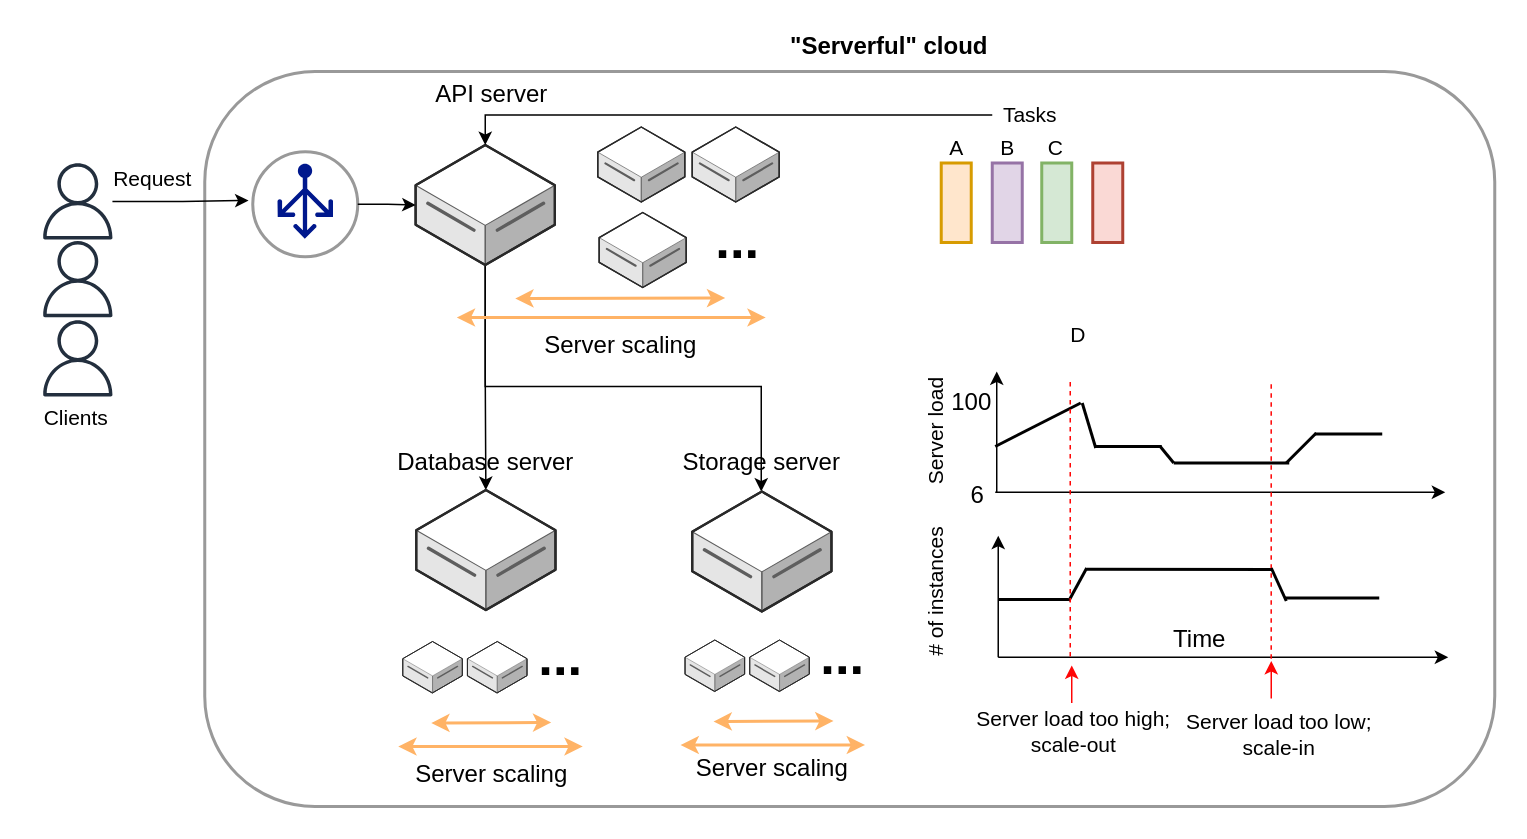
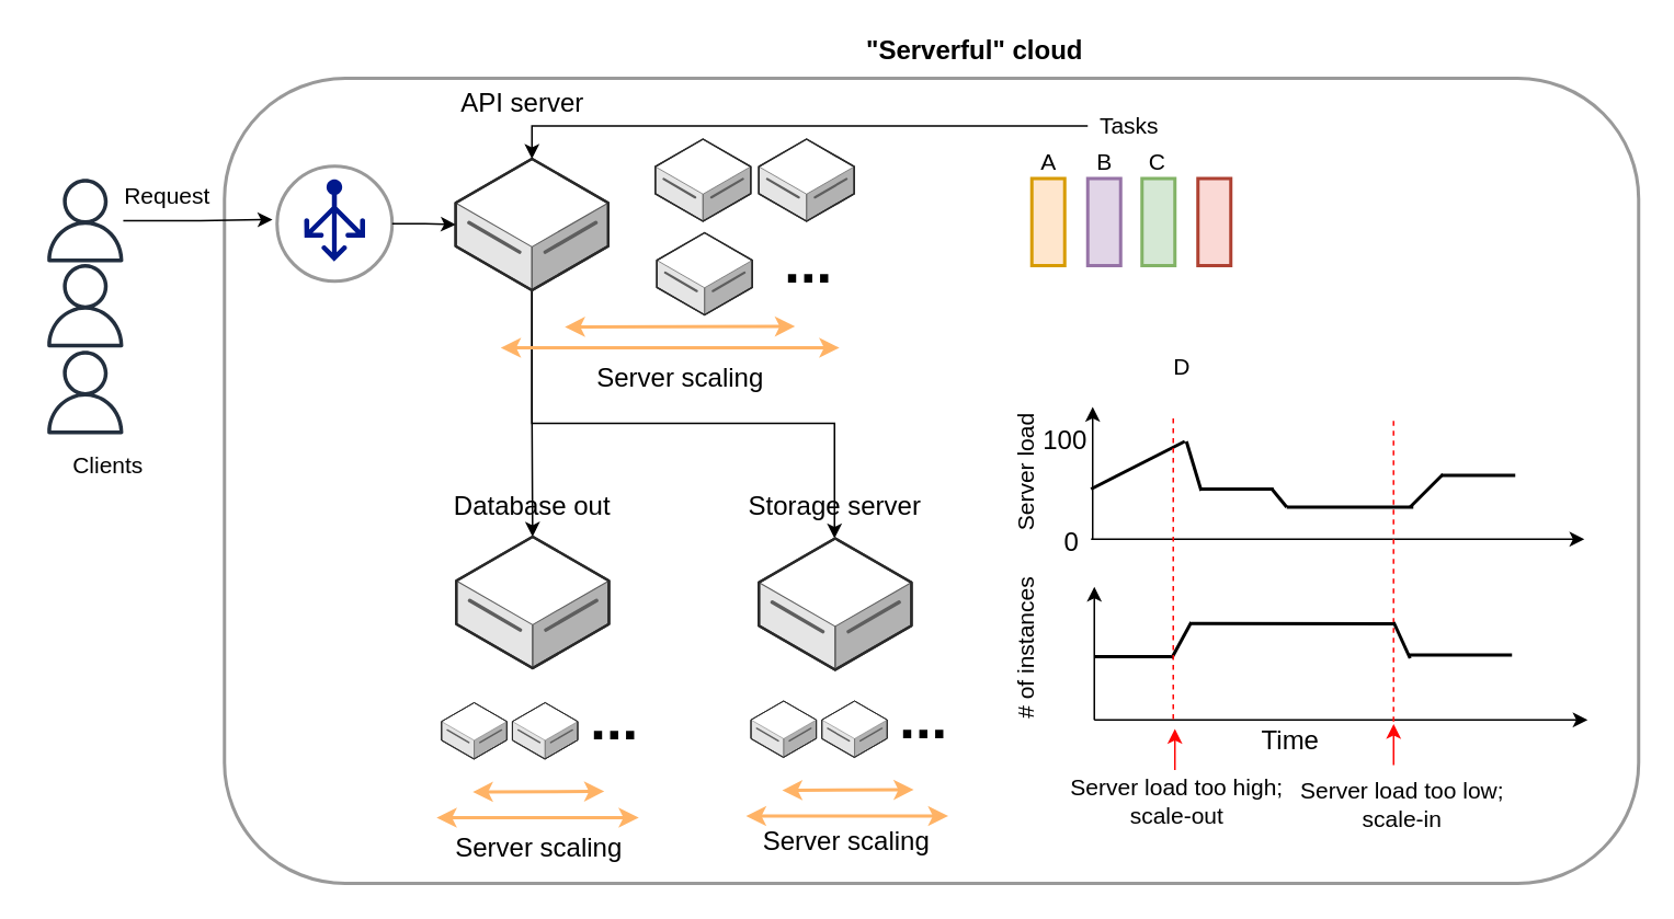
  <mxCell id="0" />
  <mxCell id="1" parent="0" />
  <mxCell id="2" value="" style="rounded=1;whiteSpace=wrap;html=1;strokeColor=#999999;strokeWidth=2;fillColor=none;fontSize=14;" parent="1" vertex="1"><mxGeometry x="136" y="47" width="860" height="490" as="geometry" /></mxCell>
  <mxCell id="3" value="&quot;Serverful&quot; cloud" style="text;html=1;align=center;verticalAlign=middle;resizable=0;points=[];autosize=1;fontStyle=1;fontSize=16;" parent="1" vertex="1"><mxGeometry x="516.99" y="20" width="150" height="20" as="geometry" /></mxCell>
  <mxCell id="4" value="" style="verticalLabelPosition=bottom;html=1;verticalAlign=top;strokeWidth=1;align=center;outlineConnect=0;dashed=0;outlineConnect=0;shape=mxgraph.aws3d.dataServer;strokeColor=#5E5E5E;aspect=fixed;fontSize=16;" parent="1" vertex="1"><mxGeometry x="398" y="84" width="58.02" height="50" as="geometry" /></mxCell>
  <mxCell id="5" value="" style="verticalLabelPosition=bottom;html=1;verticalAlign=top;strokeWidth=1;align=center;outlineConnect=0;dashed=0;outlineConnect=0;shape=mxgraph.aws3d.dataServer;strokeColor=#5E5E5E;aspect=fixed;fontSize=16;" parent="1" vertex="1"><mxGeometry x="460.98" y="84" width="58.02" height="50" as="geometry" /></mxCell>
  <mxCell id="6" value="" style="verticalLabelPosition=bottom;html=1;verticalAlign=top;strokeWidth=1;align=center;outlineConnect=0;dashed=0;outlineConnect=0;shape=mxgraph.aws3d.dataServer;strokeColor=#5E5E5E;aspect=fixed;fontSize=16;" parent="1" vertex="1"><mxGeometry x="398.96" y="141" width="58.02" height="50" as="geometry" /></mxCell>
  <mxCell id="7" value="..." style="text;html=1;align=center;verticalAlign=middle;resizable=0;points=[];autosize=1;fontStyle=1;fontSize=35;" parent="1" vertex="1"><mxGeometry x="470.99" y="134" width="40" height="50" as="geometry" /></mxCell>
  <mxCell id="8" style="edgeStyle=orthogonalEdgeStyle;rounded=0;orthogonalLoop=1;jettySize=auto;html=1;strokeWidth=1;fontSize=35;" parent="1" source="10" target="60" edge="1"><mxGeometry relative="1" as="geometry" /></mxCell>
  <mxCell id="9" style="edgeStyle=orthogonalEdgeStyle;rounded=0;orthogonalLoop=1;jettySize=auto;html=1;strokeColor=#000000;strokeWidth=1;fontSize=35;" parent="1" source="10" target="63" edge="1"><mxGeometry relative="1" as="geometry"><Array as="points"><mxPoint x="323" y="257" /><mxPoint x="507" y="257" /></Array></mxGeometry></mxCell>
  <mxCell id="10" value="" style="verticalLabelPosition=bottom;html=1;verticalAlign=top;strokeWidth=1;align=center;outlineConnect=0;dashed=0;outlineConnect=0;shape=mxgraph.aws3d.dataServer;strokeColor=#5E5E5E;aspect=fixed;fontSize=16;" parent="1" vertex="1"><mxGeometry x="276.585" y="96" width="92.83" height="80" as="geometry" /></mxCell>
- <mxCell id="11" value="API server" style="text;html=1;align=center;verticalAlign=middle;resizable=0;points=[];autosize=1;fontSize=16;" parent="1" vertex="1"><mxGeometry x="281.99" y="52" width="90" height="20" as="geometry" /></mxCell>
+ <mxCell id="11" value="API server" style="text;html=1;align=center;verticalAlign=middle;resizable=0;points=[];autosize=1;fontSize=16;" parent="1" vertex="1"><mxGeometry x="271.99" y="52" width="90" height="20" as="geometry" /></mxCell>
  <mxCell id="12" value="" style="endArrow=classic;startArrow=classic;html=1;fontSize=35;strokeWidth=2;strokeColor=#FFB366;" parent="1" edge="1"><mxGeometry width="50" height="50" relative="1" as="geometry"><mxPoint x="483" y="198" as="sourcePoint" /><mxPoint x="343" y="198.328" as="targetPoint" /></mxGeometry></mxCell>
  <mxCell id="13" value="" style="endArrow=classic;startArrow=classic;html=1;fontSize=35;strokeWidth=2;strokeColor=#FFB366;" parent="1" edge="1"><mxGeometry width="50" height="50" relative="1" as="geometry"><mxPoint x="510" y="211" as="sourcePoint" /><mxPoint x="304" y="211" as="targetPoint" /></mxGeometry></mxCell>
  <mxCell id="14" style="edgeStyle=orthogonalEdgeStyle;rounded=0;orthogonalLoop=1;jettySize=auto;html=1;entryX=-0.04;entryY=0.464;entryDx=0;entryDy=0;entryPerimeter=0;strokeColor=#000000;strokeWidth=1;fontSize=12;" parent="1" source="15" target="78" edge="1"><mxGeometry relative="1" as="geometry" /></mxCell>
  <mxCell id="15" value="" style="outlineConnect=0;fontColor=#232F3E;gradientColor=none;fillColor=#232F3E;strokeColor=none;dashed=0;verticalLabelPosition=bottom;verticalAlign=top;align=center;html=1;fontSize=12;fontStyle=0;aspect=fixed;pointerEvents=1;shape=mxgraph.aws4.user;" parent="1" vertex="1"><mxGeometry x="26" y="108.23" width="50.77" height="50.77" as="geometry" /></mxCell>
  <mxCell id="16" value="Server scaling" style="text;html=1;align=center;verticalAlign=middle;resizable=0;points=[];autosize=1;fontSize=16;" parent="1" vertex="1"><mxGeometry x="353" y="219" width="120" height="20" as="geometry" /></mxCell>
  <mxCell id="17" value="" style="verticalLabelPosition=bottom;html=1;verticalAlign=top;strokeWidth=1;align=center;outlineConnect=0;dashed=0;outlineConnect=0;shape=mxgraph.aws3d.dataServer;strokeColor=#5E5E5E;aspect=fixed;fontSize=16;" parent="1" vertex="1"><mxGeometry x="268" y="427" width="39.727" height="34.236" as="geometry" /></mxCell>
  <mxCell id="18" value="" style="verticalLabelPosition=bottom;html=1;verticalAlign=top;strokeWidth=1;align=center;outlineConnect=0;dashed=0;outlineConnect=0;shape=mxgraph.aws3d.dataServer;strokeColor=#5E5E5E;aspect=fixed;fontSize=16;" parent="1" vertex="1"><mxGeometry x="311.123" y="427" width="39.727" height="34.236" as="geometry" /></mxCell>
  <mxCell id="19" value="..." style="text;html=1;align=center;verticalAlign=middle;resizable=0;points=[];autosize=1;fontStyle=1;fontSize=35;" parent="1" vertex="1"><mxGeometry x="352.997" y="412.233" width="40" height="50" as="geometry" /></mxCell>
  <mxCell id="20" value="" style="endArrow=classic;startArrow=classic;html=1;fontSize=35;strokeWidth=2;strokeColor=#FFB366;" parent="1" edge="1"><mxGeometry width="50" height="50" relative="1" as="geometry"><mxPoint x="367" y="481" as="sourcePoint" /><mxPoint x="287" y="481.328" as="targetPoint" /></mxGeometry></mxCell>
  <mxCell id="21" value="" style="endArrow=classic;startArrow=classic;html=1;fontSize=35;strokeWidth=2;strokeColor=#FFB366;" parent="1" edge="1"><mxGeometry width="50" height="50" relative="1" as="geometry"><mxPoint x="388" y="497" as="sourcePoint" /><mxPoint x="264.99" y="497" as="targetPoint" /></mxGeometry></mxCell>
  <mxCell id="22" value="" style="verticalLabelPosition=bottom;html=1;verticalAlign=top;strokeWidth=1;align=center;outlineConnect=0;dashed=0;outlineConnect=0;shape=mxgraph.aws3d.dataServer;strokeColor=#5E5E5E;aspect=fixed;fontSize=16;" parent="1" vertex="1"><mxGeometry x="456.19" y="426" width="39.727" height="34.236" as="geometry" /></mxCell>
  <mxCell id="23" value="" style="verticalLabelPosition=bottom;html=1;verticalAlign=top;strokeWidth=1;align=center;outlineConnect=0;dashed=0;outlineConnect=0;shape=mxgraph.aws3d.dataServer;strokeColor=#5E5E5E;aspect=fixed;fontSize=16;" parent="1" vertex="1"><mxGeometry x="499.313" y="426" width="39.727" height="34.236" as="geometry" /></mxCell>
  <mxCell id="24" value="..." style="text;html=1;align=center;verticalAlign=middle;resizable=0;points=[];autosize=1;fontStyle=1;fontSize=35;" parent="1" vertex="1"><mxGeometry x="541.187" y="411.233" width="40" height="50" as="geometry" /></mxCell>
  <mxCell id="25" value="" style="endArrow=classic;startArrow=classic;html=1;fontSize=35;strokeWidth=2;strokeColor=#FFB366;" parent="1" edge="1"><mxGeometry width="50" height="50" relative="1" as="geometry"><mxPoint x="555.19" y="480" as="sourcePoint" /><mxPoint x="475.19" y="480.328" as="targetPoint" /></mxGeometry></mxCell>
  <mxCell id="26" value="" style="endArrow=classic;startArrow=classic;html=1;fontSize=35;strokeWidth=2;strokeColor=#FFB366;" parent="1" edge="1"><mxGeometry width="50" height="50" relative="1" as="geometry"><mxPoint x="576.19" y="496" as="sourcePoint" /><mxPoint x="453.18" y="496" as="targetPoint" /></mxGeometry></mxCell>
  <mxCell id="27" value="" style="endArrow=classic;html=1;strokeColor=#000000;strokeWidth=1;fontSize=35;" parent="1" edge="1"><mxGeometry width="50" height="50" relative="1" as="geometry"><mxPoint x="663.99" y="328" as="sourcePoint" /><mxPoint x="663.99" y="247" as="targetPoint" /></mxGeometry></mxCell>
  <mxCell id="28" value="" style="endArrow=classic;html=1;strokeColor=#000000;strokeWidth=1;fontSize=35;" parent="1" edge="1"><mxGeometry width="50" height="50" relative="1" as="geometry"><mxPoint x="662.99" y="327.5" as="sourcePoint" /><mxPoint x="962.99" y="327.5" as="targetPoint" /></mxGeometry></mxCell>
  <mxCell id="29" value="Server load" style="text;html=1;align=center;verticalAlign=middle;resizable=0;points=[];autosize=1;fontSize=14;direction=west;rotation=-90;" parent="1" vertex="1"><mxGeometry x="578.39" y="277" width="90" height="20" as="geometry" /></mxCell>
- <mxCell id="30" value="Time" style="text;html=1;align=center;verticalAlign=middle;resizable=0;points=[];autosize=1;fontSize=16;" parent="1" vertex="1"><mxGeometry x="773.97" y="415" width="50" height="20" as="geometry" /></mxCell>
+ <mxCell id="30" value="Time" style="text;html=1;align=center;verticalAlign=middle;resizable=0;points=[];autosize=1;fontSize=16;" parent="1" vertex="1"><mxGeometry x="758.97" y="440" width="50" height="20" as="geometry" /></mxCell>
  <mxCell id="31" value="" style="endArrow=classic;html=1;strokeColor=#000000;strokeWidth=1;fontSize=35;" parent="1" edge="1"><mxGeometry width="50" height="50" relative="1" as="geometry"><mxPoint x="664.99" y="437.5" as="sourcePoint" /><mxPoint x="664.99" y="356.5" as="targetPoint" /></mxGeometry></mxCell>
  <mxCell id="32" value="" style="endArrow=classic;html=1;strokeColor=#000000;strokeWidth=1;fontSize=35;" parent="1" edge="1"><mxGeometry width="50" height="50" relative="1" as="geometry"><mxPoint x="664.99" y="437.5" as="sourcePoint" /><mxPoint x="964.99" y="437.5" as="targetPoint" /></mxGeometry></mxCell>
  <mxCell id="33" value="# of instances" style="text;html=1;align=center;verticalAlign=middle;resizable=0;points=[];autosize=1;fontSize=14;direction=west;rotation=-90;" parent="1" vertex="1"><mxGeometry x="573.39" y="384" width="100" height="20" as="geometry" /></mxCell>
- <mxCell id="34" value="6" style="text;html=1;align=center;verticalAlign=middle;resizable=0;points=[];autosize=1;fontSize=16;" parent="1" vertex="1"><mxGeometry x="640.99" y="319" width="20" height="20" as="geometry" /></mxCell>
+ <mxCell id="34" value="0" style="text;html=1;align=center;verticalAlign=middle;resizable=0;points=[];autosize=1;fontSize=16;" parent="1" vertex="1"><mxGeometry x="640.99" y="319" width="20" height="20" as="geometry" /></mxCell>
  <mxCell id="35" value="100" style="text;html=1;align=center;verticalAlign=middle;resizable=0;points=[];autosize=1;fontSize=16;" parent="1" vertex="1"><mxGeometry x="626.99" y="257" width="40" height="20" as="geometry" /></mxCell>
  <mxCell id="36" value="" style="endArrow=none;html=1;strokeColor=#000000;strokeWidth=2;fontSize=14;" parent="1" edge="1"><mxGeometry width="50" height="50" relative="1" as="geometry"><mxPoint x="664.99" y="399" as="sourcePoint" /><mxPoint x="711.99" y="399" as="targetPoint" /></mxGeometry></mxCell>
  <mxCell id="37" value="" style="endArrow=none;html=1;strokeColor=#000000;strokeWidth=2;fontSize=14;" parent="1" edge="1"><mxGeometry width="50" height="50" relative="1" as="geometry"><mxPoint x="662.99" y="297" as="sourcePoint" /><mxPoint x="719.99" y="268" as="targetPoint" /></mxGeometry></mxCell>
  <mxCell id="38" value="" style="endArrow=none;html=1;strokeColor=#000000;strokeWidth=2;fontSize=14;" parent="1" edge="1"><mxGeometry width="50" height="50" relative="1" as="geometry"><mxPoint x="711.99" y="400" as="sourcePoint" /><mxPoint x="723.99" y="378" as="targetPoint" /></mxGeometry></mxCell>
  <mxCell id="39" value="" style="endArrow=none;html=1;strokeColor=#000000;strokeWidth=2;fontSize=14;" parent="1" edge="1"><mxGeometry width="50" height="50" relative="1" as="geometry"><mxPoint x="723.99" y="378.83" as="sourcePoint" /><mxPoint x="846.99" y="379" as="targetPoint" /></mxGeometry></mxCell>
  <mxCell id="40" value="" style="endArrow=none;html=1;strokeColor=#000000;strokeWidth=2;fontSize=14;" parent="1" edge="1"><mxGeometry width="50" height="50" relative="1" as="geometry"><mxPoint x="720.99" y="268" as="sourcePoint" /><mxPoint x="729.99" y="298" as="targetPoint" /></mxGeometry></mxCell>
  <mxCell id="41" value="" style="endArrow=none;html=1;strokeWidth=1;fontSize=14;dashed=1;strokeColor=#FF0505;" parent="1" edge="1"><mxGeometry width="50" height="50" relative="1" as="geometry"><mxPoint x="712.99" y="437" as="sourcePoint" /><mxPoint x="712.99" y="252" as="targetPoint" /></mxGeometry></mxCell>
  <mxCell id="42" value="" style="endArrow=none;html=1;strokeColor=#000000;strokeWidth=2;fontSize=14;" parent="1" edge="1"><mxGeometry width="50" height="50" relative="1" as="geometry"><mxPoint x="728.99" y="297" as="sourcePoint" /><mxPoint x="773.99" y="297" as="targetPoint" /></mxGeometry></mxCell>
  <mxCell id="43" value="" style="endArrow=none;html=1;strokeColor=#000000;strokeWidth=2;fontSize=14;" parent="1" edge="1"><mxGeometry width="50" height="50" relative="1" as="geometry"><mxPoint x="781.99" y="308" as="sourcePoint" /><mxPoint x="772.99" y="297" as="targetPoint" /></mxGeometry></mxCell>
  <mxCell id="44" value="" style="endArrow=none;html=1;strokeWidth=1;fontSize=14;dashed=1;strokeColor=#FF0505;" parent="1" edge="1"><mxGeometry width="50" height="50" relative="1" as="geometry"><mxPoint x="846.97" y="438.5" as="sourcePoint" /><mxPoint x="846.97" y="253.5" as="targetPoint" /></mxGeometry></mxCell>
  <mxCell id="45" value="" style="endArrow=none;html=1;strokeColor=#000000;strokeWidth=2;fontSize=14;" parent="1" edge="1"><mxGeometry width="50" height="50" relative="1" as="geometry"><mxPoint x="857.01" y="400" as="sourcePoint" /><mxPoint x="847.01" y="378" as="targetPoint" /></mxGeometry></mxCell>
  <mxCell id="46" value="" style="endArrow=none;html=1;strokeColor=#000000;strokeWidth=2;fontSize=14;" parent="1" edge="1"><mxGeometry width="50" height="50" relative="1" as="geometry"><mxPoint x="781.99" y="308" as="sourcePoint" /><mxPoint x="858.99" y="308" as="targetPoint" /></mxGeometry></mxCell>
  <mxCell id="47" value="" style="endArrow=none;html=1;strokeColor=#000000;strokeWidth=2;fontSize=14;" parent="1" edge="1"><mxGeometry width="50" height="50" relative="1" as="geometry"><mxPoint x="855.98" y="398" as="sourcePoint" /><mxPoint x="918.99" y="398" as="targetPoint" /></mxGeometry></mxCell>
  <mxCell id="48" value="" style="endArrow=none;html=1;strokeColor=#000000;strokeWidth=2;fontSize=14;" parent="1" edge="1"><mxGeometry width="50" height="50" relative="1" as="geometry"><mxPoint x="856.99" y="308" as="sourcePoint" /><mxPoint x="876.99" y="288" as="targetPoint" /></mxGeometry></mxCell>
  <mxCell id="49" value="" style="endArrow=none;html=1;strokeColor=#000000;strokeWidth=2;fontSize=14;" parent="1" edge="1"><mxGeometry width="50" height="50" relative="1" as="geometry"><mxPoint x="875.99" y="288.6" as="sourcePoint" /><mxPoint x="920.99" y="288.6" as="targetPoint" /></mxGeometry></mxCell>
  <mxCell id="50" value="" style="endArrow=classic;html=1;strokeColor=#FF0505;strokeWidth=1;fontSize=14;" parent="1" edge="1"><mxGeometry width="50" height="50" relative="1" as="geometry"><mxPoint x="713.99" y="468" as="sourcePoint" /><mxPoint x="713.99" y="443" as="targetPoint" /></mxGeometry></mxCell>
  <mxCell id="51" value="Server load too high;&lt;br style=&quot;font-size: 14px&quot;&gt;scale-out" style="text;html=1;align=center;verticalAlign=middle;resizable=0;points=[];autosize=1;fontSize=14;" parent="1" vertex="1"><mxGeometry x="644.99" y="467" width="140" height="40" as="geometry" /></mxCell>
  <mxCell id="52" value="" style="outlineConnect=0;fontColor=#232F3E;gradientColor=none;fillColor=#232F3E;strokeColor=none;dashed=0;verticalLabelPosition=bottom;verticalAlign=top;align=center;html=1;fontSize=12;fontStyle=0;aspect=fixed;pointerEvents=1;shape=mxgraph.aws4.user;" parent="1" vertex="1"><mxGeometry x="26" y="160" width="50.77" height="50.77" as="geometry" /></mxCell>
  <mxCell id="53" value="Server scaling" style="text;html=1;align=center;verticalAlign=middle;resizable=0;points=[];autosize=1;fontSize=16;" parent="1" vertex="1"><mxGeometry x="266.99" y="505" width="120" height="20" as="geometry" /></mxCell>
  <mxCell id="54" value="Server scaling" style="text;html=1;align=center;verticalAlign=middle;resizable=0;points=[];autosize=1;fontSize=16;" parent="1" vertex="1"><mxGeometry x="454.39" y="501" width="120" height="20" as="geometry" /></mxCell>
- <mxCell id="55" value="Clients" style="text;html=1;align=center;verticalAlign=middle;resizable=0;points=[];autosize=1;fontSize=14;" parent="1" vertex="1"><mxGeometry x="20" y="268" width="60" height="20" as="geometry" /></mxCell>
+ <mxCell id="55" value="Clients" style="text;html=1;align=center;verticalAlign=middle;resizable=0;points=[];autosize=1;fontSize=14;" parent="1" vertex="1"><mxGeometry x="35" y="273" width="60" height="20" as="geometry" /></mxCell>
  <mxCell id="56" value="" style="outlineConnect=0;fontColor=#232F3E;gradientColor=none;fillColor=#232F3E;strokeColor=none;dashed=0;verticalLabelPosition=bottom;verticalAlign=top;align=center;html=1;fontSize=12;fontStyle=0;aspect=fixed;pointerEvents=1;shape=mxgraph.aws4.user;" parent="1" vertex="1"><mxGeometry x="26" y="212.84" width="50.77" height="50.77" as="geometry" /></mxCell>
  <mxCell id="57" value="" style="endArrow=classic;html=1;strokeColor=#FF0505;strokeWidth=1;fontSize=14;" parent="1" edge="1"><mxGeometry width="50" height="50" relative="1" as="geometry"><mxPoint x="847" y="465" as="sourcePoint" /><mxPoint x="847" y="440" as="targetPoint" /></mxGeometry></mxCell>
  <mxCell id="58" value="Server load too low;&lt;br&gt;scale-in" style="text;html=1;align=center;verticalAlign=middle;resizable=0;points=[];autosize=1;fontSize=14;" parent="1" vertex="1"><mxGeometry x="782" y="469" width="140" height="40" as="geometry" /></mxCell>
  <mxCell id="59" value="" style="group" parent="1" vertex="1" connectable="0"><mxGeometry x="277" y="287" width="111.415" height="119" as="geometry" /></mxCell>
  <mxCell id="60" value="" style="verticalLabelPosition=bottom;html=1;verticalAlign=top;strokeWidth=1;align=center;outlineConnect=0;dashed=0;outlineConnect=0;shape=mxgraph.aws3d.dataServer;strokeColor=#5E5E5E;aspect=fixed;fontSize=16;" parent="59" vertex="1"><mxGeometry y="39" width="92.83" height="80" as="geometry" /></mxCell>
- <mxCell id="61" value="Database server" style="text;html=1;align=center;verticalAlign=middle;resizable=0;points=[];autosize=1;fontSize=16;" parent="59" vertex="1"><mxGeometry x="-18.585" y="10" width="130" height="20" as="geometry" /></mxCell>
+ <mxCell id="61" value="Database out" style="text;html=1;align=center;verticalAlign=middle;resizable=0;points=[];autosize=1;fontSize=16;" parent="59" vertex="1"><mxGeometry x="-18.585" y="10" width="130" height="20" as="geometry" /></mxCell>
  <mxCell id="62" value="" style="group" parent="1" vertex="1" connectable="0"><mxGeometry x="460.98" y="287" width="106.415" height="120" as="geometry" /></mxCell>
  <mxCell id="63" value="" style="verticalLabelPosition=bottom;html=1;verticalAlign=top;strokeWidth=1;align=center;outlineConnect=0;dashed=0;outlineConnect=0;shape=mxgraph.aws3d.dataServer;strokeColor=#5E5E5E;aspect=fixed;fontSize=16;" parent="62" vertex="1"><mxGeometry y="40" width="92.83" height="80" as="geometry" /></mxCell>
  <mxCell id="64" value="Storage server" style="text;html=1;align=center;verticalAlign=middle;resizable=0;points=[];autosize=1;fontSize=16;" parent="62" vertex="1"><mxGeometry x="-13.585" y="10" width="120" height="20" as="geometry" /></mxCell>
  <mxCell id="65" value="" style="rounded=0;whiteSpace=wrap;html=1;strokeWidth=2;fontSize=14;fillColor=#ffe6cc;strokeColor=#d79b00;" parent="1" vertex="1"><mxGeometry x="626.99" y="108" width="20" height="53" as="geometry" /></mxCell>
  <mxCell id="66" value="" style="rounded=0;whiteSpace=wrap;html=1;strokeWidth=2;fontSize=14;fillColor=#e1d5e7;strokeColor=#9673a6;" parent="1" vertex="1"><mxGeometry x="661" y="108" width="20" height="53" as="geometry" /></mxCell>
  <mxCell id="67" value="" style="rounded=0;whiteSpace=wrap;html=1;strokeWidth=2;fontSize=14;fillColor=#fad9d5;strokeColor=#ae4132;" parent="1" vertex="1"><mxGeometry x="728" y="108" width="20" height="53" as="geometry" /></mxCell>
  <mxCell id="68" value="" style="rounded=0;whiteSpace=wrap;html=1;strokeWidth=2;fontSize=14;fillColor=#d5e8d4;strokeColor=#82b366;" parent="1" vertex="1"><mxGeometry x="694" y="108" width="20" height="53" as="geometry" /></mxCell>
  <mxCell id="69" style="edgeStyle=orthogonalEdgeStyle;rounded=0;orthogonalLoop=1;jettySize=auto;html=1;strokeColor=#000000;strokeWidth=1;fontSize=14;" parent="1" source="70" target="10" edge="1"><mxGeometry relative="1" as="geometry" /></mxCell>
  <mxCell id="70" value="Tasks" style="text;html=1;align=center;verticalAlign=middle;resizable=0;points=[];autosize=1;fontSize=14;" parent="1" vertex="1"><mxGeometry x="661" y="66" width="50" height="20" as="geometry" /></mxCell>
  <mxCell id="71" value="A" style="text;html=1;align=center;verticalAlign=middle;resizable=0;points=[];autosize=1;fontSize=14;" parent="1" vertex="1"><mxGeometry x="627" y="88" width="20" height="20" as="geometry" /></mxCell>
  <mxCell id="72" value="B" style="text;html=1;align=center;verticalAlign=middle;resizable=0;points=[];autosize=1;fontSize=14;" parent="1" vertex="1"><mxGeometry x="660.99" y="88" width="20" height="20" as="geometry" /></mxCell>
  <mxCell id="73" value="C" style="text;html=1;align=center;verticalAlign=middle;resizable=0;points=[];autosize=1;fontSize=14;" parent="1" vertex="1"><mxGeometry x="688" y="88" width="30" height="20" as="geometry" /></mxCell>
  <mxCell id="74" value="D" style="text;html=1;align=center;verticalAlign=middle;resizable=0;points=[];autosize=1;fontSize=14;" parent="1" vertex="1"><mxGeometry x="703" y="213" width="30" height="20" as="geometry" /></mxCell>
  <mxCell id="75" value="Request" style="text;html=1;align=center;verticalAlign=middle;resizable=0;points=[];autosize=1;fontSize=14;" parent="1" vertex="1"><mxGeometry x="66" y="109" width="70" height="20" as="geometry" /></mxCell>
  <mxCell id="76" value="" style="group" parent="1" vertex="1" connectable="0"><mxGeometry x="168" y="100.5" width="70" height="70" as="geometry" /></mxCell>
  <mxCell id="77" value="" style="group" parent="76" vertex="1" connectable="0"><mxGeometry width="70" height="70" as="geometry" /></mxCell>
  <mxCell id="78" value="" style="ellipse;whiteSpace=wrap;html=1;aspect=fixed;strokeColor=#999999;strokeWidth=2;fillColor=#ffffff;fontSize=12;" parent="77" vertex="1"><mxGeometry width="70" height="70" as="geometry" /></mxCell>
  <mxCell id="79" value="" style="aspect=fixed;pointerEvents=1;shadow=0;dashed=0;html=1;strokeColor=none;labelPosition=center;verticalLabelPosition=bottom;verticalAlign=top;align=center;fillColor=#00188D;shape=mxgraph.azure.load_balancer_generic;fontSize=12;" parent="77" vertex="1"><mxGeometry x="16.5" y="8" width="37" height="50" as="geometry" /></mxCell>
  <mxCell id="80" style="edgeStyle=orthogonalEdgeStyle;rounded=0;orthogonalLoop=1;jettySize=auto;html=1;strokeColor=#000000;strokeWidth=1;fontSize=12;" parent="1" source="78" target="10" edge="1"><mxGeometry relative="1" as="geometry" /></mxCell>
